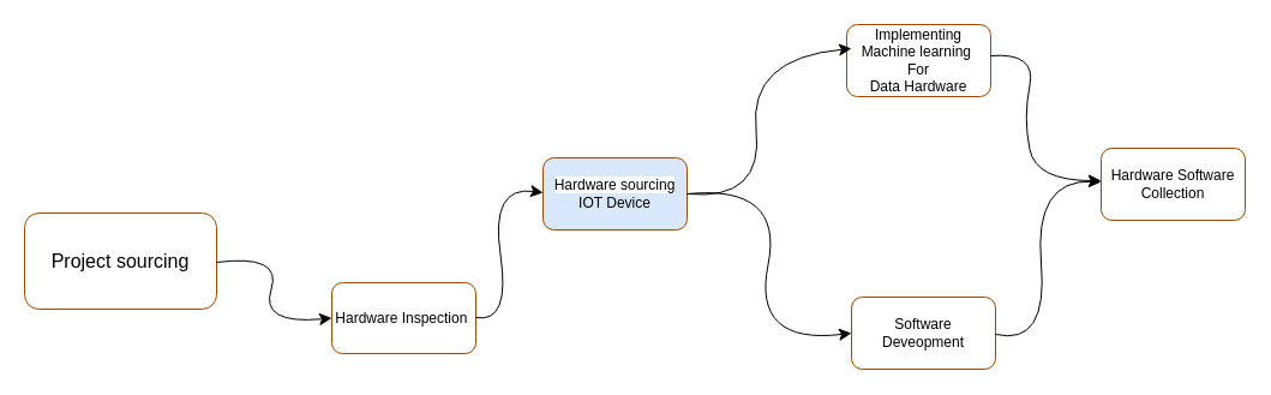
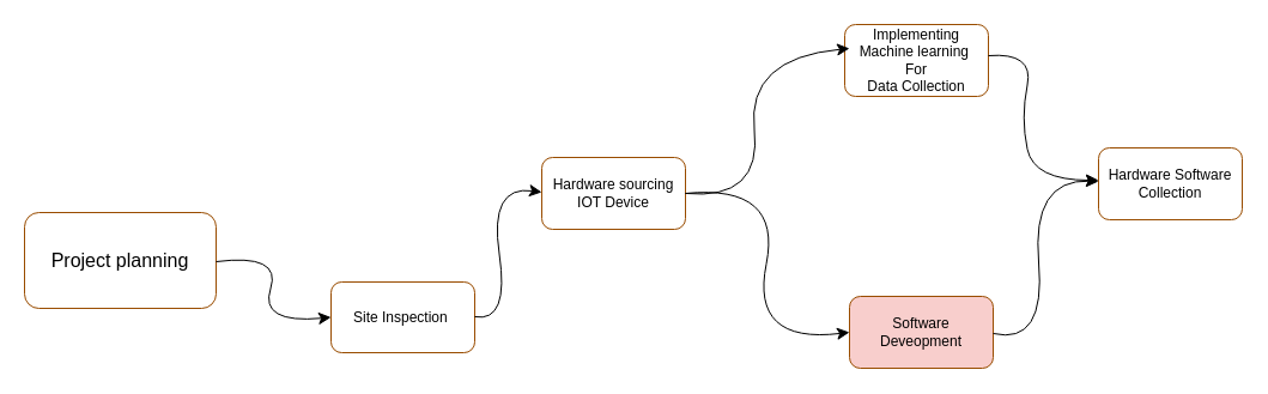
  <mxCell id="0" />
  <mxCell id="1" parent="0" />
- <mxCell id="2" value="&lt;span style=&quot;font-size: 16px;&quot;&gt;Project sourcing&lt;/span&gt;" style="rounded=1;whiteSpace=wrap;html=1;strokeColor=#994C00;" vertex="1" parent="1"><mxGeometry x="20" y="177" width="160" height="80" as="geometry" /></mxCell>
- <mxCell id="3" value="Hardware Inspection&amp;nbsp;" style="rounded=1;whiteSpace=wrap;html=1;strokeColor=#994C00;" vertex="1" parent="1"><mxGeometry x="276" y="235" width="120" height="59" as="geometry" /></mxCell>
- <mxCell id="4" value="Implementing Machine learning&amp;nbsp;&lt;div&gt;For&lt;/div&gt;&lt;div&gt;Data Hardware&lt;/div&gt;" style="rounded=1;whiteSpace=wrap;html=1;strokeColor=#994C00;" vertex="1" parent="1"><mxGeometry x="705" y="20" width="120" height="60" as="geometry" /></mxCell>
- <mxCell id="5" value="Software Deveopment" style="rounded=1;whiteSpace=wrap;html=1;strokeColor=#994C00;" vertex="1" parent="1"><mxGeometry x="709" y="247" width="120" height="60" as="geometry" /></mxCell>
+ <mxCell id="2" value="&lt;span style=&quot;font-size: 16px;&quot;&gt;Project planning&lt;/span&gt;" style="rounded=1;whiteSpace=wrap;html=1;strokeColor=#994C00;" vertex="1" parent="1"><mxGeometry x="20" y="177" width="160" height="80" as="geometry" /></mxCell>
+ <mxCell id="3" value="Site Inspection&amp;nbsp;" style="rounded=1;whiteSpace=wrap;html=1;strokeColor=#994C00;" vertex="1" parent="1"><mxGeometry x="276" y="235" width="120" height="59" as="geometry" /></mxCell>
+ <mxCell id="4" value="Implementing Machine learning&amp;nbsp;&lt;div&gt;For&lt;/div&gt;&lt;div&gt;Data Collection&lt;/div&gt;" style="rounded=1;whiteSpace=wrap;html=1;strokeColor=#994C00;" vertex="1" parent="1"><mxGeometry x="705" y="20" width="120" height="60" as="geometry" /></mxCell>
+ <mxCell id="5" value="Software Deveopment" style="rounded=1;whiteSpace=wrap;html=1;strokeColor=#994C00;fillColor=#f8cecc;" vertex="1" parent="1"><mxGeometry x="709" y="247" width="120" height="60" as="geometry" /></mxCell>
  <mxCell id="6" value="Hardware Software&lt;div&gt;Collection&lt;/div&gt;" style="rounded=1;whiteSpace=wrap;html=1;strokeColor=#994C00;" vertex="1" parent="1"><mxGeometry x="917" y="123" width="120" height="60" as="geometry" /></mxCell>
- <mxCell id="7" value="&lt;span style=&quot;caret-color: rgb(0, 0, 0); color: rgb(0, 0, 0); font-family: Helvetica; font-size: 12px; font-style: normal; font-variant-caps: normal; font-weight: 400; letter-spacing: normal; orphans: auto; text-align: center; text-indent: 0px; text-transform: none; white-space: normal; widows: auto; word-spacing: 0px; -webkit-tap-highlight-color: rgba(26, 26, 26, 0.3); -webkit-text-size-adjust: none; -webkit-text-stroke-width: 0px; background-color: rgb(255, 255, 255); text-decoration: none; display: inline !important; float: none;&quot;&gt;Hardware sourcing&lt;/span&gt;&lt;div style=&quot;caret-color: rgb(0, 0, 0); color: rgb(0, 0, 0); font-family: Helvetica; font-size: 12px; font-style: normal; font-variant-caps: normal; font-weight: 400; letter-spacing: normal; orphans: auto; text-align: center; text-indent: 0px; text-transform: none; white-space: normal; widows: auto; word-spacing: 0px; -webkit-tap-highlight-color: rgba(26, 26, 26, 0.3); -webkit-text-size-adjust: none; -webkit-text-stroke-width: 0px; text-decoration: none;&quot;&gt;IOT Device&lt;/div&gt;" style="rounded=1;whiteSpace=wrap;html=1;strokeColor=#994C00;fillColor=#dae8fc;" vertex="1" parent="1"><mxGeometry x="452" y="131" width="120" height="60" as="geometry" /></mxCell>
+ <mxCell id="7" value="&lt;span style=&quot;caret-color: rgb(0, 0, 0); color: rgb(0, 0, 0); font-family: Helvetica; font-size: 12px; font-style: normal; font-variant-caps: normal; font-weight: 400; letter-spacing: normal; orphans: auto; text-align: center; text-indent: 0px; text-transform: none; white-space: normal; widows: auto; word-spacing: 0px; -webkit-tap-highlight-color: rgba(26, 26, 26, 0.3); -webkit-text-size-adjust: none; -webkit-text-stroke-width: 0px; background-color: rgb(255, 255, 255); text-decoration: none; display: inline !important; float: none;&quot;&gt;Hardware sourcing&lt;/span&gt;&lt;div style=&quot;caret-color: rgb(0, 0, 0); color: rgb(0, 0, 0); font-family: Helvetica; font-size: 12px; font-style: normal; font-variant-caps: normal; font-weight: 400; letter-spacing: normal; orphans: auto; text-align: center; text-indent: 0px; text-transform: none; white-space: normal; widows: auto; word-spacing: 0px; -webkit-tap-highlight-color: rgba(26, 26, 26, 0.3); -webkit-text-size-adjust: none; -webkit-text-stroke-width: 0px; text-decoration: none;&quot;&gt;IOT Device&lt;/div&gt;" style="rounded=1;whiteSpace=wrap;html=1;strokeColor=#994C00;" vertex="1" parent="1"><mxGeometry x="452" y="131" width="120" height="60" as="geometry" /></mxCell>
  <mxCell id="8" value="" style="edgeStyle=none;orthogonalLoop=1;jettySize=auto;html=1;rounded=0;fontSize=12;startSize=8;endSize=8;curved=1;entryX=0;entryY=0.5;entryDx=0;entryDy=0;" edge="1" parent="1" target="3"><mxGeometry width="140" relative="1" as="geometry"><mxPoint x="180" y="218" as="sourcePoint" /><mxPoint x="274" y="277" as="targetPoint" /><Array as="points"><mxPoint x="235" y="211" /><mxPoint x="216" y="270" /></Array></mxGeometry></mxCell>
  <mxCell id="9" value="" style="edgeStyle=none;orthogonalLoop=1;jettySize=auto;html=1;rounded=0;fontSize=12;startSize=8;endSize=8;curved=1;entryX=0;entryY=0.5;entryDx=0;entryDy=0;exitX=1;exitY=0.5;exitDx=0;exitDy=0;" edge="1" parent="1"><mxGeometry width="140" relative="1" as="geometry"><mxPoint x="396" y="264" as="sourcePoint" /><mxPoint x="452" y="160" as="targetPoint" /><Array as="points"><mxPoint x="425" y="269" /><mxPoint x="408" y="154" /></Array></mxGeometry></mxCell>
  <mxCell id="10" value="" style="edgeStyle=none;orthogonalLoop=1;jettySize=auto;html=1;rounded=0;fontSize=12;startSize=8;endSize=8;curved=1;entryX=0;entryY=0.5;entryDx=0;entryDy=0;exitX=1;exitY=0.5;exitDx=0;exitDy=0;" edge="1" parent="1" source="7"><mxGeometry width="140" relative="1" as="geometry"><mxPoint x="575" y="159" as="sourcePoint" /><mxPoint x="709" y="40" as="targetPoint" /><Array as="points"><mxPoint x="636" y="167" /><mxPoint x="623" y="48" /></Array></mxGeometry></mxCell>
  <mxCell id="11" value="" style="edgeStyle=none;orthogonalLoop=1;jettySize=auto;html=1;rounded=0;fontSize=12;startSize=8;endSize=8;curved=1;entryX=0;entryY=0.5;entryDx=0;entryDy=0;" edge="1" parent="1" target="5"><mxGeometry width="140" relative="1" as="geometry"><mxPoint x="572" y="161" as="sourcePoint" /><mxPoint x="718" y="162" as="targetPoint" /><Array as="points"><mxPoint x="653" y="153" /><mxPoint x="626" y="287" /></Array></mxGeometry></mxCell>
  <mxCell id="12" value="" style="edgeStyle=none;orthogonalLoop=1;jettySize=auto;html=1;rounded=0;fontSize=12;startSize=8;endSize=8;curved=1;entryX=0;entryY=0.5;entryDx=0;entryDy=0;" edge="1" parent="1"><mxGeometry width="140" relative="1" as="geometry"><mxPoint x="825" y="46" as="sourcePoint" /><mxPoint x="917" y="150" as="targetPoint" /><Array as="points"><mxPoint x="863" y="43" /><mxPoint x="852" y="98" /><mxPoint x="863" y="150" /></Array></mxGeometry></mxCell>
  <mxCell id="13" value="" style="edgeStyle=none;orthogonalLoop=1;jettySize=auto;html=1;rounded=0;fontSize=12;startSize=8;endSize=8;curved=1;exitX=1;exitY=0.5;exitDx=0;exitDy=0;" edge="1" parent="1"><mxGeometry width="140" relative="1" as="geometry"><mxPoint x="829" y="278" as="sourcePoint" /><mxPoint x="917" y="151" as="targetPoint" /><Array as="points"><mxPoint x="873" y="288" /><mxPoint x="861" y="149" /></Array></mxGeometry></mxCell>
